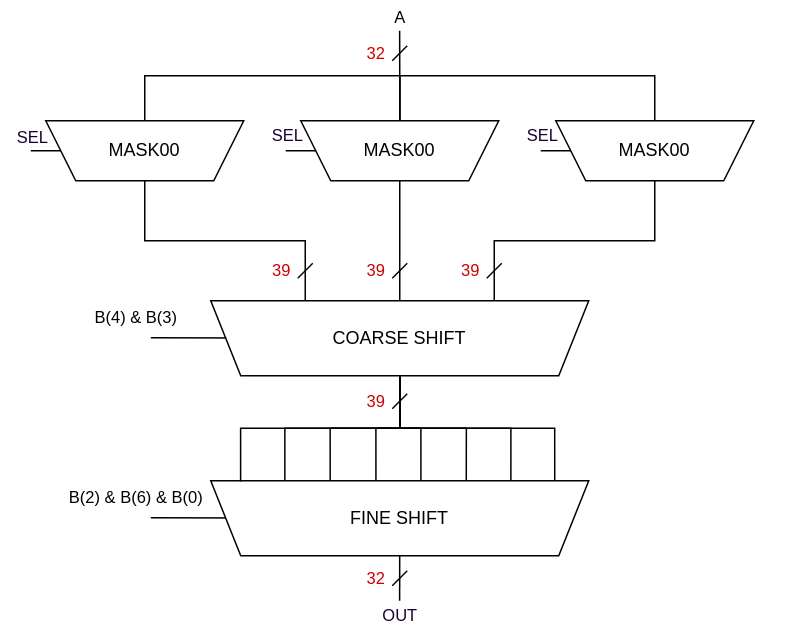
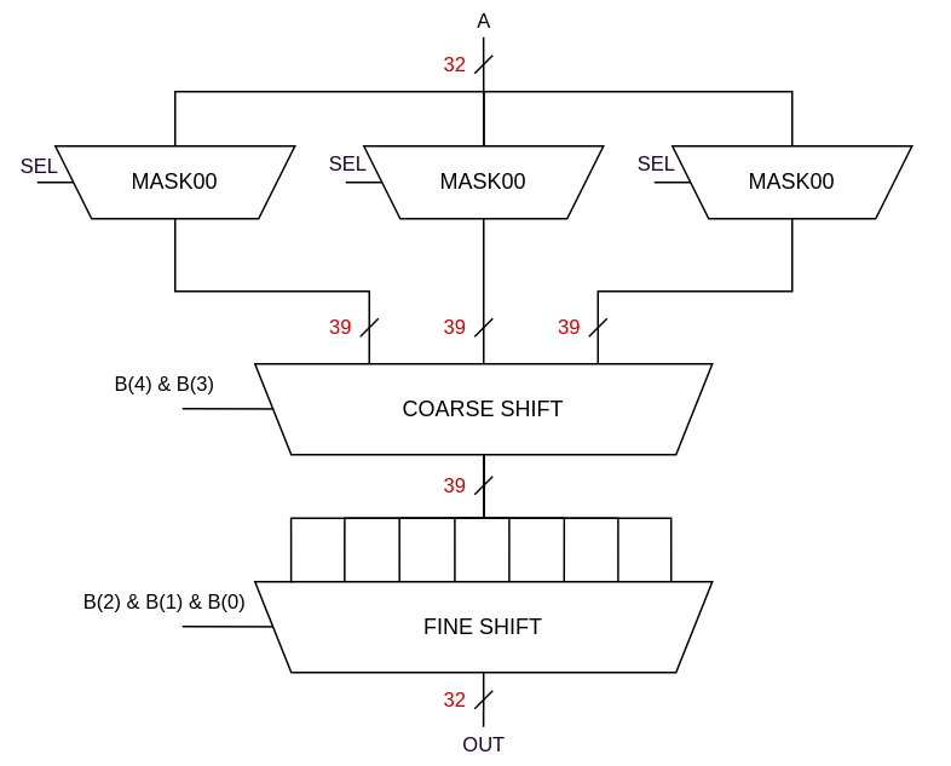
  <mxCell id="0" />
  <mxCell id="1" parent="0" />
  <mxCell id="2" style="edgeStyle=none;rounded=0;orthogonalLoop=1;jettySize=auto;html=1;exitX=1;exitY=0.5;exitDx=0;exitDy=0;endArrow=none;endFill=0;" edge="1" parent="1" source="5"><mxGeometry relative="1" as="geometry"><mxPoint x="100" y="344.724" as="targetPoint" /></mxGeometry></mxCell>
  <mxCell id="3" style="edgeStyle=none;rounded=0;orthogonalLoop=1;jettySize=auto;html=1;exitX=0.5;exitY=0;exitDx=0;exitDy=0;endArrow=none;endFill=0;" edge="1" parent="1" source="5"><mxGeometry relative="1" as="geometry"><mxPoint x="265.931" y="400" as="targetPoint" /></mxGeometry></mxCell>
  <mxCell id="4" value="OUT" style="edgeLabel;html=1;align=center;verticalAlign=middle;resizable=0;points=[];fontColor=#190033;" vertex="1" connectable="0" parent="3"><mxGeometry x="0.773" y="1" relative="1" as="geometry"><mxPoint x="-0.94" y="18.96" as="offset" /></mxGeometry></mxCell>
  <mxCell id="5" value="FINE SHIFT" style="shape=trapezoid;perimeter=trapezoidPerimeter;whiteSpace=wrap;html=1;fixedSize=1;rotation=0;direction=east;flipH=0;flipV=1;" vertex="1" parent="1"><mxGeometry x="140" y="320" width="252" height="50" as="geometry" /></mxCell>
  <mxCell id="6" style="edgeStyle=none;rounded=0;orthogonalLoop=1;jettySize=auto;html=1;exitX=1;exitY=0.5;exitDx=0;exitDy=0;endArrow=none;endFill=0;" edge="1" parent="1" source="16"><mxGeometry relative="1" as="geometry"><mxPoint x="100" y="224.724" as="targetPoint" /></mxGeometry></mxCell>
  <mxCell id="7" value="B(4) &amp;amp; B(3)" style="edgeLabel;html=1;align=center;verticalAlign=middle;resizable=0;points=[];" vertex="1" connectable="0" parent="6"><mxGeometry x="0.708" y="-1" relative="1" as="geometry"><mxPoint x="-51.31" y="-13.76" as="offset" /></mxGeometry></mxCell>
  <mxCell id="8" style="edgeStyle=orthogonalEdgeStyle;rounded=0;orthogonalLoop=1;jettySize=auto;html=1;entryX=0.079;entryY=0.989;entryDx=0;entryDy=0;entryPerimeter=0;endArrow=none;endFill=0;fontColor=#CC0000;" edge="1" parent="1" source="16" target="5"><mxGeometry relative="1" as="geometry" /></mxCell>
  <mxCell id="9" style="edgeStyle=orthogonalEdgeStyle;rounded=0;orthogonalLoop=1;jettySize=auto;html=1;exitX=0.5;exitY=1;exitDx=0;exitDy=0;entryX=0.196;entryY=1.008;entryDx=0;entryDy=0;entryPerimeter=0;endArrow=none;endFill=0;fontColor=#CC0000;" edge="1" parent="1" source="16" target="5"><mxGeometry relative="1" as="geometry" /></mxCell>
  <mxCell id="10" style="edgeStyle=orthogonalEdgeStyle;rounded=0;orthogonalLoop=1;jettySize=auto;html=1;exitX=0.5;exitY=1;exitDx=0;exitDy=0;endArrow=none;endFill=0;fontColor=#CC0000;entryX=0.316;entryY=1.007;entryDx=0;entryDy=0;entryPerimeter=0;" edge="1" parent="1" source="16" target="5"><mxGeometry relative="1" as="geometry"><mxPoint x="210" y="320" as="targetPoint" /></mxGeometry></mxCell>
  <mxCell id="11" style="edgeStyle=orthogonalEdgeStyle;rounded=0;orthogonalLoop=1;jettySize=auto;html=1;entryX=0.437;entryY=1;entryDx=0;entryDy=0;entryPerimeter=0;endArrow=none;endFill=0;fontColor=#CC0000;" edge="1" parent="1" source="16" target="5"><mxGeometry relative="1" as="geometry" /></mxCell>
  <mxCell id="12" style="edgeStyle=orthogonalEdgeStyle;rounded=0;orthogonalLoop=1;jettySize=auto;html=1;endArrow=none;endFill=0;fontColor=#CC0000;entryX=0.556;entryY=1.004;entryDx=0;entryDy=0;entryPerimeter=0;" edge="1" parent="1" source="16" target="5"><mxGeometry relative="1" as="geometry"><mxPoint x="280" y="321" as="targetPoint" /></mxGeometry></mxCell>
  <mxCell id="13" style="edgeStyle=orthogonalEdgeStyle;rounded=0;orthogonalLoop=1;jettySize=auto;html=1;entryX=0.676;entryY=0.999;entryDx=0;entryDy=0;entryPerimeter=0;endArrow=none;endFill=0;fontColor=#CC0000;" edge="1" parent="1" source="16" target="5"><mxGeometry relative="1" as="geometry" /></mxCell>
  <mxCell id="14" style="edgeStyle=orthogonalEdgeStyle;rounded=0;orthogonalLoop=1;jettySize=auto;html=1;entryX=0.794;entryY=1.004;entryDx=0;entryDy=0;entryPerimeter=0;endArrow=none;endFill=0;fontColor=#CC0000;" edge="1" parent="1" source="16" target="5"><mxGeometry relative="1" as="geometry" /></mxCell>
  <mxCell id="15" style="edgeStyle=orthogonalEdgeStyle;rounded=0;orthogonalLoop=1;jettySize=auto;html=1;entryX=0.91;entryY=1.006;entryDx=0;entryDy=0;entryPerimeter=0;endArrow=none;endFill=0;fontColor=#CC0000;" edge="1" parent="1" source="16" target="5"><mxGeometry relative="1" as="geometry" /></mxCell>
  <mxCell id="16" value="COARSE SHIFT" style="shape=trapezoid;perimeter=trapezoidPerimeter;whiteSpace=wrap;html=1;fixedSize=1;rotation=0;flipV=1;" vertex="1" parent="1"><mxGeometry x="140" y="200" width="252" height="50" as="geometry" /></mxCell>
  <mxCell id="17" style="edgeStyle=orthogonalEdgeStyle;rounded=0;orthogonalLoop=1;jettySize=auto;html=1;exitX=0.5;exitY=0;exitDx=0;exitDy=0;entryX=0.5;entryY=0;entryDx=0;entryDy=0;endArrow=none;endFill=0;" edge="1" parent="1" source="20" target="27"><mxGeometry relative="1" as="geometry"><Array as="points"><mxPoint x="96" y="50" /><mxPoint x="266" y="50" /></Array></mxGeometry></mxCell>
  <mxCell id="18" style="edgeStyle=orthogonalEdgeStyle;rounded=0;orthogonalLoop=1;jettySize=auto;html=1;entryX=0.25;entryY=0;entryDx=0;entryDy=0;endArrow=none;endFill=0;fontColor=#CC0000;" edge="1" parent="1" source="20" target="16"><mxGeometry relative="1" as="geometry" /></mxCell>
  <mxCell id="19" style="edgeStyle=orthogonalEdgeStyle;rounded=0;orthogonalLoop=1;jettySize=auto;html=1;exitX=0;exitY=0.5;exitDx=0;exitDy=0;endArrow=none;endFill=0;fontColor=#190033;" edge="1" parent="1" source="20"><mxGeometry relative="1" as="geometry"><mxPoint x="20" y="99.897" as="targetPoint" /></mxGeometry></mxCell>
  <mxCell id="20" value="MASK00" style="shape=trapezoid;perimeter=trapezoidPerimeter;whiteSpace=wrap;html=1;fixedSize=1;rotation=0;horizontal=1;flipV=1;flipH=0;" vertex="1" parent="1"><mxGeometry x="30" y="80" width="132" height="40" as="geometry" /></mxCell>
- <mxCell id="21" value="B(2) &amp;amp; B(6) &amp;amp; B(0)" style="edgeLabel;html=1;align=center;verticalAlign=middle;resizable=0;points=[];" vertex="1" connectable="0" parent="1"><mxGeometry x="89.998" y="330.004" as="geometry" /></mxCell>
+ <mxCell id="21" value="B(2) &amp;amp; B(1) &amp;amp; B(0)" style="edgeLabel;html=1;align=center;verticalAlign=middle;resizable=0;points=[];" vertex="1" connectable="0" parent="1"><mxGeometry x="89.998" y="330.004" as="geometry" /></mxCell>
  <mxCell id="22" style="edgeStyle=orthogonalEdgeStyle;rounded=0;orthogonalLoop=1;jettySize=auto;html=1;exitX=0.5;exitY=0;exitDx=0;exitDy=0;entryX=0.5;entryY=0;entryDx=0;entryDy=0;endArrow=none;endFill=0;" edge="1" parent="1" source="27" target="31"><mxGeometry relative="1" as="geometry"><Array as="points"><mxPoint x="266" y="50" /><mxPoint x="436" y="50" /></Array></mxGeometry></mxCell>
  <mxCell id="23" value="A" style="edgeStyle=orthogonalEdgeStyle;rounded=0;orthogonalLoop=1;jettySize=auto;html=1;exitX=0.5;exitY=0;exitDx=0;exitDy=0;endArrow=none;endFill=0;" edge="1" parent="1" source="27"><mxGeometry x="1" y="10" relative="1" as="geometry"><mxPoint x="265.931" y="20" as="targetPoint" /><mxPoint x="10" y="-10" as="offset" /></mxGeometry></mxCell>
  <mxCell id="24" style="edgeStyle=orthogonalEdgeStyle;rounded=0;orthogonalLoop=1;jettySize=auto;html=1;exitX=0.5;exitY=1;exitDx=0;exitDy=0;entryX=0.5;entryY=0;entryDx=0;entryDy=0;endArrow=none;endFill=0;fontColor=#CC0000;" edge="1" parent="1" source="27" target="16"><mxGeometry relative="1" as="geometry" /></mxCell>
  <mxCell id="25" style="edgeStyle=orthogonalEdgeStyle;rounded=0;orthogonalLoop=1;jettySize=auto;html=1;exitX=0;exitY=0.5;exitDx=0;exitDy=0;endArrow=none;endFill=0;fontColor=#190033;" edge="1" parent="1" source="27"><mxGeometry relative="1" as="geometry"><mxPoint x="190" y="99.897" as="targetPoint" /></mxGeometry></mxCell>
  <mxCell id="26" value="SEL" style="edgeLabel;html=1;align=center;verticalAlign=middle;resizable=0;points=[];fontColor=#190033;" vertex="1" connectable="0" parent="25"><mxGeometry x="1" y="-2" relative="1" as="geometry"><mxPoint x="-2" y="-10.03" as="offset" /></mxGeometry></mxCell>
  <mxCell id="27" value="MASK00" style="shape=trapezoid;perimeter=trapezoidPerimeter;whiteSpace=wrap;html=1;fixedSize=1;rotation=0;horizontal=1;flipV=1;flipH=0;" vertex="1" parent="1"><mxGeometry x="200" y="80" width="132" height="40" as="geometry" /></mxCell>
  <mxCell id="28" style="edgeStyle=orthogonalEdgeStyle;rounded=0;orthogonalLoop=1;jettySize=auto;html=1;exitX=0.5;exitY=1;exitDx=0;exitDy=0;entryX=0.75;entryY=0;entryDx=0;entryDy=0;endArrow=none;endFill=0;fontColor=#CC0000;" edge="1" parent="1" source="31" target="16"><mxGeometry relative="1" as="geometry" /></mxCell>
  <mxCell id="29" style="edgeStyle=orthogonalEdgeStyle;rounded=0;orthogonalLoop=1;jettySize=auto;html=1;exitX=0;exitY=0.5;exitDx=0;exitDy=0;endArrow=none;endFill=0;fontColor=#190033;" edge="1" parent="1" source="31"><mxGeometry relative="1" as="geometry"><mxPoint x="360" y="99.897" as="targetPoint" /></mxGeometry></mxCell>
  <mxCell id="30" value="SEL" style="edgeLabel;html=1;align=center;verticalAlign=middle;resizable=0;points=[];fontColor=#190033;" vertex="1" connectable="0" parent="29"><mxGeometry x="1" y="-4" relative="1" as="geometry"><mxPoint x="-4" y="-10.03" as="offset" /></mxGeometry></mxCell>
  <mxCell id="31" value="MASK00" style="shape=trapezoid;perimeter=trapezoidPerimeter;whiteSpace=wrap;html=1;fixedSize=1;rotation=0;horizontal=1;flipV=1;flipH=0;" vertex="1" parent="1"><mxGeometry x="370" y="80" width="132" height="40" as="geometry" /></mxCell>
  <mxCell id="32" value="" style="endArrow=none;html=1;" edge="1" parent="1"><mxGeometry width="50" height="50" relative="1" as="geometry"><mxPoint x="261" y="40" as="sourcePoint" /><mxPoint x="271" y="30" as="targetPoint" /></mxGeometry></mxCell>
  <mxCell id="33" value="32" style="edgeLabel;html=1;align=center;verticalAlign=middle;resizable=0;points=[];fontColor=#CC0000;" vertex="1" connectable="0" parent="32"><mxGeometry x="0.193" relative="1" as="geometry"><mxPoint x="-16.85" as="offset" /></mxGeometry></mxCell>
  <mxCell id="34" value="" style="endArrow=none;html=1;" edge="1" parent="1"><mxGeometry width="50" height="50" relative="1" as="geometry"><mxPoint x="198" y="185" as="sourcePoint" /><mxPoint x="208" y="175" as="targetPoint" /></mxGeometry></mxCell>
  <mxCell id="35" value="39" style="edgeLabel;html=1;align=center;verticalAlign=middle;resizable=0;points=[];fontColor=#CC0000;" vertex="1" connectable="0" parent="34"><mxGeometry x="0.193" relative="1" as="geometry"><mxPoint x="-16.85" as="offset" /></mxGeometry></mxCell>
  <mxCell id="36" value="" style="endArrow=none;html=1;" edge="1" parent="1"><mxGeometry width="50" height="50" relative="1" as="geometry"><mxPoint x="261" y="185" as="sourcePoint" /><mxPoint x="271" y="175" as="targetPoint" /></mxGeometry></mxCell>
  <mxCell id="37" value="39" style="edgeLabel;html=1;align=center;verticalAlign=middle;resizable=0;points=[];fontColor=#CC0000;" vertex="1" connectable="0" parent="36"><mxGeometry x="0.193" relative="1" as="geometry"><mxPoint x="-16.85" as="offset" /></mxGeometry></mxCell>
  <mxCell id="38" value="" style="endArrow=none;html=1;" edge="1" parent="1"><mxGeometry width="50" height="50" relative="1" as="geometry"><mxPoint x="324" y="185" as="sourcePoint" /><mxPoint x="334" y="175" as="targetPoint" /></mxGeometry></mxCell>
  <mxCell id="39" value="39" style="edgeLabel;html=1;align=center;verticalAlign=middle;resizable=0;points=[];fontColor=#CC0000;" vertex="1" connectable="0" parent="38"><mxGeometry x="0.193" relative="1" as="geometry"><mxPoint x="-16.85" as="offset" /></mxGeometry></mxCell>
  <mxCell id="40" value="" style="endArrow=none;html=1;" edge="1" parent="1"><mxGeometry width="50" height="50" relative="1" as="geometry"><mxPoint x="261" y="272" as="sourcePoint" /><mxPoint x="271" y="262" as="targetPoint" /></mxGeometry></mxCell>
  <mxCell id="41" value="39" style="edgeLabel;html=1;align=center;verticalAlign=middle;resizable=0;points=[];fontColor=#CC0000;" vertex="1" connectable="0" parent="40"><mxGeometry x="0.193" relative="1" as="geometry"><mxPoint x="-16.85" as="offset" /></mxGeometry></mxCell>
  <mxCell id="42" value="" style="endArrow=none;html=1;" edge="1" parent="1"><mxGeometry width="50" height="50" relative="1" as="geometry"><mxPoint x="261" y="390" as="sourcePoint" /><mxPoint x="271" y="380" as="targetPoint" /></mxGeometry></mxCell>
  <mxCell id="43" value="32" style="edgeLabel;html=1;align=center;verticalAlign=middle;resizable=0;points=[];fontColor=#CC0000;" vertex="1" connectable="0" parent="42"><mxGeometry x="0.193" relative="1" as="geometry"><mxPoint x="-16.85" as="offset" /></mxGeometry></mxCell>
  <mxCell id="44" value="SEL" style="edgeLabel;html=1;align=center;verticalAlign=middle;resizable=0;points=[];fontColor=#190033;" vertex="1" connectable="0" parent="1"><mxGeometry x="20" y="90.005" as="geometry" /></mxCell>
